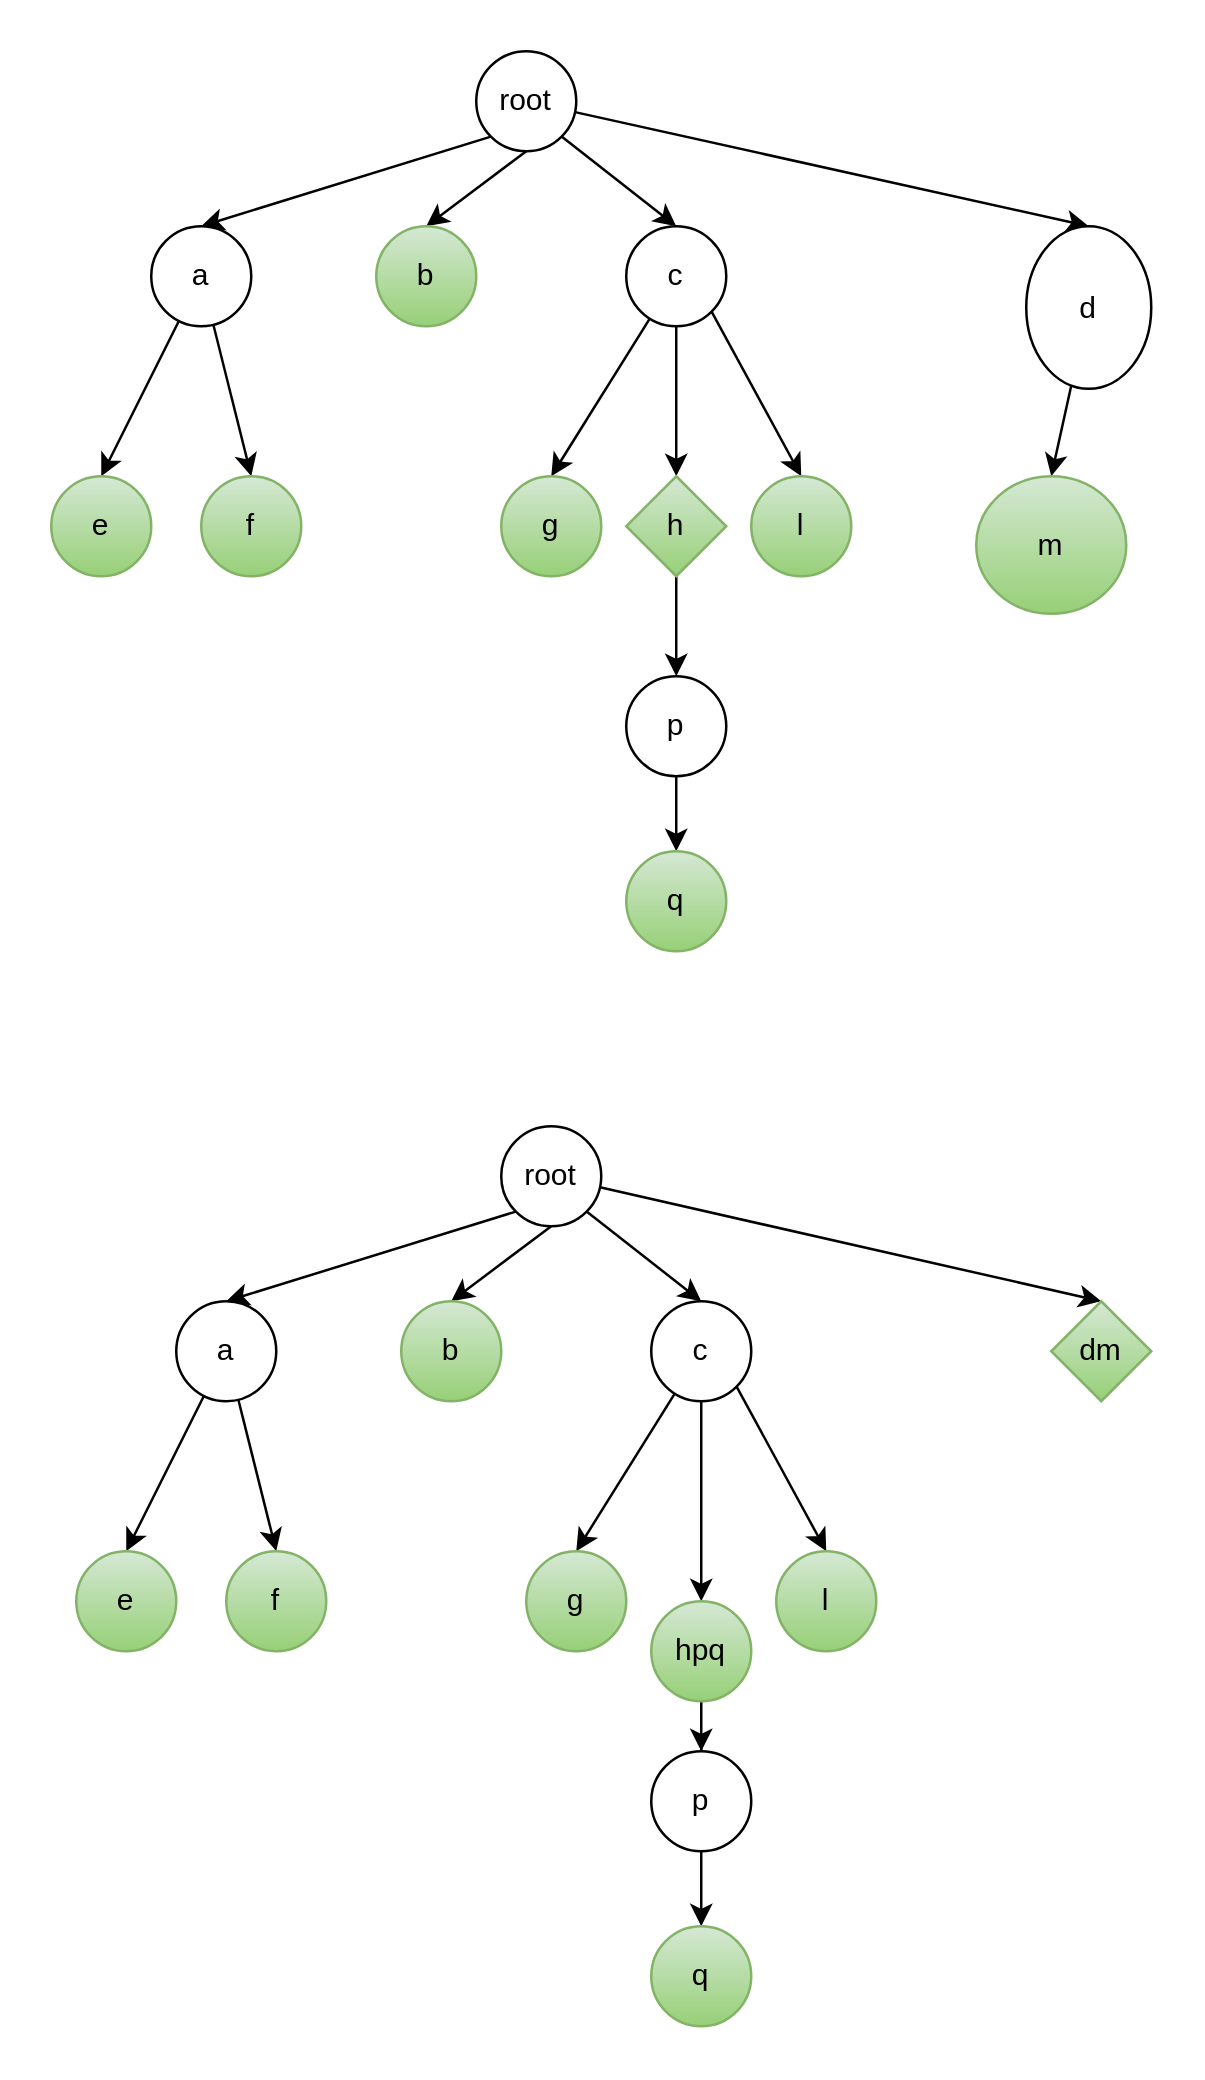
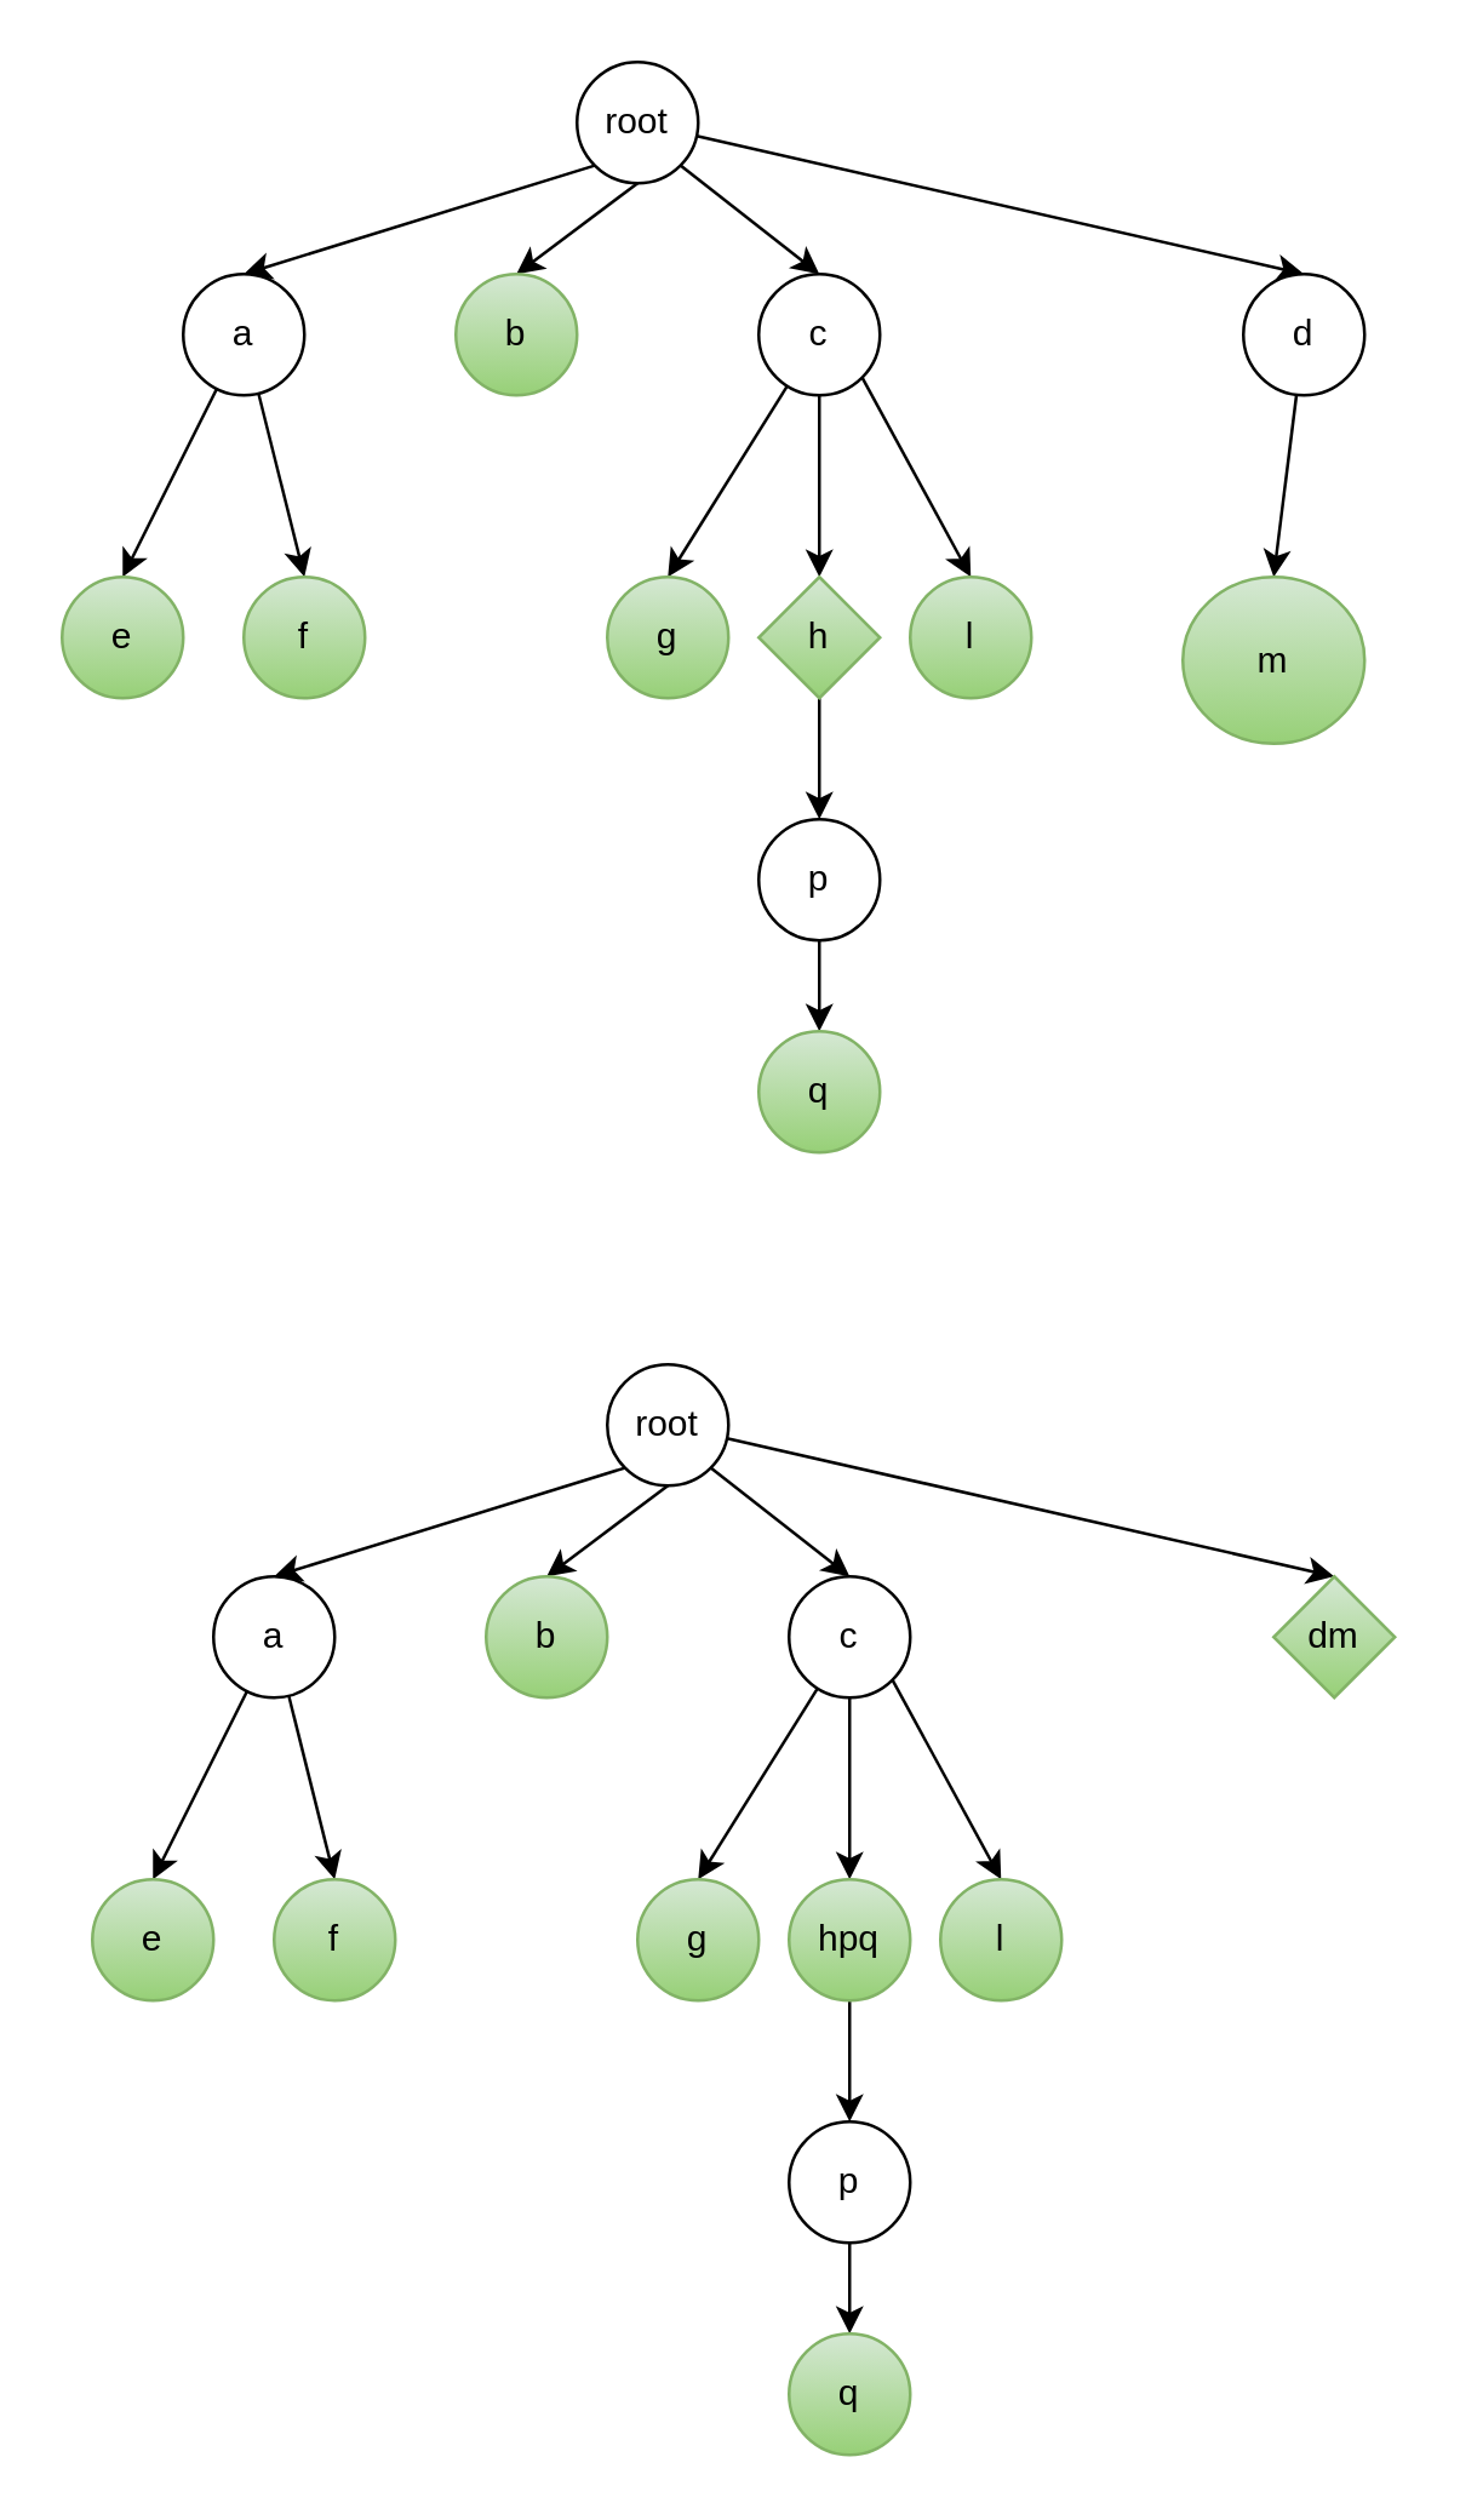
  <mxCell id="0" />
  <mxCell id="1" parent="0" />
  <mxCell id="2" style="rounded=0;orthogonalLoop=1;jettySize=auto;html=1;exitX=0;exitY=1;exitDx=0;exitDy=0;entryX=0.5;entryY=0;entryDx=0;entryDy=0;" edge="1" parent="1" source="6" target="9"><mxGeometry relative="1" as="geometry" /></mxCell>
  <mxCell id="3" style="rounded=0;orthogonalLoop=1;jettySize=auto;html=1;entryX=0.5;entryY=0;entryDx=0;entryDy=0;exitX=0.5;exitY=1;exitDx=0;exitDy=0;" edge="1" parent="1" source="6" target="10"><mxGeometry relative="1" as="geometry" /></mxCell>
  <mxCell id="4" style="rounded=0;orthogonalLoop=1;jettySize=auto;html=1;entryX=0.5;entryY=0;entryDx=0;entryDy=0;exitX=1;exitY=1;exitDx=0;exitDy=0;" edge="1" parent="1" source="6" target="14"><mxGeometry relative="1" as="geometry" /></mxCell>
  <mxCell id="5" style="rounded=0;orthogonalLoop=1;jettySize=auto;html=1;entryX=0.5;entryY=0;entryDx=0;entryDy=0;" edge="1" parent="1" source="6" target="16"><mxGeometry relative="1" as="geometry" /></mxCell>
  <mxCell id="6" value="root" style="ellipse;whiteSpace=wrap;html=1;aspect=fixed;" vertex="1" parent="1"><mxGeometry x="190" y="20" width="40" height="40" as="geometry" /></mxCell>
  <mxCell id="7" style="rounded=0;orthogonalLoop=1;jettySize=auto;html=1;entryX=0.5;entryY=0;entryDx=0;entryDy=0;" edge="1" parent="1" source="9" target="17"><mxGeometry relative="1" as="geometry" /></mxCell>
  <mxCell id="8" style="rounded=0;orthogonalLoop=1;jettySize=auto;html=1;entryX=0.5;entryY=0;entryDx=0;entryDy=0;" edge="1" parent="1" source="9" target="18"><mxGeometry relative="1" as="geometry" /></mxCell>
  <mxCell id="9" value="a" style="ellipse;whiteSpace=wrap;html=1;aspect=fixed;" vertex="1" parent="1"><mxGeometry x="60" y="90" width="40" height="40" as="geometry" /></mxCell>
  <mxCell id="10" value="b" style="ellipse;whiteSpace=wrap;html=1;aspect=fixed;fillColor=#d5e8d4;gradientColor=#97d077;strokeColor=#82b366;" vertex="1" parent="1"><mxGeometry x="150" y="90" width="40" height="40" as="geometry" /></mxCell>
  <mxCell id="11" style="rounded=0;orthogonalLoop=1;jettySize=auto;html=1;entryX=0.5;entryY=0;entryDx=0;entryDy=0;" edge="1" parent="1" source="14" target="19"><mxGeometry relative="1" as="geometry" /></mxCell>
  <mxCell id="12" style="rounded=0;orthogonalLoop=1;jettySize=auto;html=1;entryX=0.5;entryY=0;entryDx=0;entryDy=0;" edge="1" parent="1" source="14" target="21"><mxGeometry relative="1" as="geometry" /></mxCell>
  <mxCell id="13" style="rounded=0;orthogonalLoop=1;jettySize=auto;html=1;exitX=1;exitY=1;exitDx=0;exitDy=0;entryX=0.5;entryY=0;entryDx=0;entryDy=0;" edge="1" parent="1" source="14" target="22"><mxGeometry relative="1" as="geometry" /></mxCell>
  <mxCell id="14" value="c" style="ellipse;whiteSpace=wrap;html=1;aspect=fixed;" vertex="1" parent="1"><mxGeometry x="250" y="90" width="40" height="40" as="geometry" /></mxCell>
  <mxCell id="15" style="rounded=0;orthogonalLoop=1;jettySize=auto;html=1;entryX=0.5;entryY=0;entryDx=0;entryDy=0;" edge="1" parent="1" source="16" target="23"><mxGeometry relative="1" as="geometry" /></mxCell>
- <mxCell id="16" value="d" style="ellipse;whiteSpace=wrap;html=1;aspect=fixed;" vertex="1" parent="1"><mxGeometry x="410" y="90" width="50" height="65" as="geometry" /></mxCell>
+ <mxCell id="16" value="d" style="ellipse;whiteSpace=wrap;html=1;aspect=fixed;" vertex="1" parent="1"><mxGeometry x="410" y="90" width="40" height="40" as="geometry" /></mxCell>
  <mxCell id="17" value="e" style="ellipse;whiteSpace=wrap;html=1;aspect=fixed;fillColor=#d5e8d4;strokeColor=#82b366;gradientColor=#97d077;" vertex="1" parent="1"><mxGeometry x="20" y="190" width="40" height="40" as="geometry" /></mxCell>
  <mxCell id="18" value="f" style="ellipse;whiteSpace=wrap;html=1;aspect=fixed;fillColor=#d5e8d4;gradientColor=#97d077;strokeColor=#82b366;" vertex="1" parent="1"><mxGeometry x="80" y="190" width="40" height="40" as="geometry" /></mxCell>
  <mxCell id="19" value="g" style="ellipse;whiteSpace=wrap;html=1;aspect=fixed;fillColor=#d5e8d4;gradientColor=#97d077;strokeColor=#82b366;" vertex="1" parent="1"><mxGeometry x="200" y="190" width="40" height="40" as="geometry" /></mxCell>
  <mxCell id="20" style="edgeStyle=orthogonalEdgeStyle;rounded=0;orthogonalLoop=1;jettySize=auto;html=1;entryX=0.5;entryY=0;entryDx=0;entryDy=0;" edge="1" parent="1" source="21" target="25"><mxGeometry relative="1" as="geometry" /></mxCell>
  <mxCell id="21" value="h" style="rhombus;whiteSpace=wrap;html=1;aspect=fixed;fillColor=#d5e8d4;gradientColor=#97d077;strokeColor=#82b366;" vertex="1" parent="1"><mxGeometry x="250" y="190" width="40" height="40" as="geometry" /></mxCell>
  <mxCell id="22" value="l" style="ellipse;whiteSpace=wrap;html=1;aspect=fixed;fillColor=#d5e8d4;gradientColor=#97d077;strokeColor=#82b366;" vertex="1" parent="1"><mxGeometry x="300" y="190" width="40" height="40" as="geometry" /></mxCell>
  <mxCell id="23" value="m" style="ellipse;whiteSpace=wrap;html=1;aspect=fixed;fillColor=#d5e8d4;gradientColor=#97d077;strokeColor=#82b366;" vertex="1" parent="1"><mxGeometry x="390" y="190" width="60" height="55" as="geometry" /></mxCell>
  <mxCell id="24" style="rounded=0;orthogonalLoop=1;jettySize=auto;html=1;entryX=0.5;entryY=0;entryDx=0;entryDy=0;" edge="1" parent="1" source="25" target="26"><mxGeometry relative="1" as="geometry" /></mxCell>
  <mxCell id="25" value="p" style="ellipse;whiteSpace=wrap;html=1;aspect=fixed;" vertex="1" parent="1"><mxGeometry x="250" y="270" width="40" height="40" as="geometry" /></mxCell>
  <mxCell id="26" value="q" style="ellipse;whiteSpace=wrap;html=1;aspect=fixed;fillColor=#d5e8d4;gradientColor=#97d077;strokeColor=#82b366;" vertex="1" parent="1"><mxGeometry x="250" y="340" width="40" height="40" as="geometry" /></mxCell>
  <mxCell id="27" style="rounded=0;orthogonalLoop=1;jettySize=auto;html=1;exitX=0;exitY=1;exitDx=0;exitDy=0;entryX=0.5;entryY=0;entryDx=0;entryDy=0;" edge="1" parent="1" source="31" target="34"><mxGeometry relative="1" as="geometry" /></mxCell>
  <mxCell id="28" style="rounded=0;orthogonalLoop=1;jettySize=auto;html=1;entryX=0.5;entryY=0;entryDx=0;entryDy=0;exitX=0.5;exitY=1;exitDx=0;exitDy=0;" edge="1" parent="1" source="31" target="35"><mxGeometry relative="1" as="geometry" /></mxCell>
  <mxCell id="29" style="rounded=0;orthogonalLoop=1;jettySize=auto;html=1;entryX=0.5;entryY=0;entryDx=0;entryDy=0;exitX=1;exitY=1;exitDx=0;exitDy=0;" edge="1" parent="1" source="31" target="39"><mxGeometry relative="1" as="geometry" /></mxCell>
  <mxCell id="30" style="rounded=0;orthogonalLoop=1;jettySize=auto;html=1;entryX=0.5;entryY=0;entryDx=0;entryDy=0;" edge="1" parent="1" source="31" target="40"><mxGeometry relative="1" as="geometry" /></mxCell>
  <mxCell id="31" value="root" style="ellipse;whiteSpace=wrap;html=1;aspect=fixed;" vertex="1" parent="1"><mxGeometry x="200" y="450" width="40" height="40" as="geometry" /></mxCell>
  <mxCell id="32" style="rounded=0;orthogonalLoop=1;jettySize=auto;html=1;entryX=0.5;entryY=0;entryDx=0;entryDy=0;" edge="1" parent="1" source="34" target="41"><mxGeometry relative="1" as="geometry" /></mxCell>
  <mxCell id="33" style="rounded=0;orthogonalLoop=1;jettySize=auto;html=1;entryX=0.5;entryY=0;entryDx=0;entryDy=0;" edge="1" parent="1" source="34" target="42"><mxGeometry relative="1" as="geometry" /></mxCell>
  <mxCell id="34" value="a" style="ellipse;whiteSpace=wrap;html=1;aspect=fixed;" vertex="1" parent="1"><mxGeometry x="70" y="520" width="40" height="40" as="geometry" /></mxCell>
  <mxCell id="35" value="b" style="ellipse;whiteSpace=wrap;html=1;aspect=fixed;fillColor=#d5e8d4;gradientColor=#97d077;strokeColor=#82b366;" vertex="1" parent="1"><mxGeometry x="160" y="520" width="40" height="40" as="geometry" /></mxCell>
  <mxCell id="36" style="rounded=0;orthogonalLoop=1;jettySize=auto;html=1;entryX=0.5;entryY=0;entryDx=0;entryDy=0;" edge="1" parent="1" source="39" target="43"><mxGeometry relative="1" as="geometry" /></mxCell>
  <mxCell id="37" style="rounded=0;orthogonalLoop=1;jettySize=auto;html=1;entryX=0.5;entryY=0;entryDx=0;entryDy=0;" edge="1" parent="1" source="39" target="45"><mxGeometry relative="1" as="geometry" /></mxCell>
  <mxCell id="38" style="rounded=0;orthogonalLoop=1;jettySize=auto;html=1;exitX=1;exitY=1;exitDx=0;exitDy=0;entryX=0.5;entryY=0;entryDx=0;entryDy=0;" edge="1" parent="1" source="39" target="46"><mxGeometry relative="1" as="geometry" /></mxCell>
  <mxCell id="39" value="c" style="ellipse;whiteSpace=wrap;html=1;aspect=fixed;" vertex="1" parent="1"><mxGeometry x="260" y="520" width="40" height="40" as="geometry" /></mxCell>
  <mxCell id="40" value="dm" style="rhombus;whiteSpace=wrap;html=1;aspect=fixed;fillColor=#d5e8d4;gradientColor=#97d077;strokeColor=#82b366;" vertex="1" parent="1"><mxGeometry x="420" y="520" width="40" height="40" as="geometry" /></mxCell>
  <mxCell id="41" value="e" style="ellipse;whiteSpace=wrap;html=1;aspect=fixed;fillColor=#d5e8d4;strokeColor=#82b366;gradientColor=#97d077;" vertex="1" parent="1"><mxGeometry x="30" y="620" width="40" height="40" as="geometry" /></mxCell>
  <mxCell id="42" value="f" style="ellipse;whiteSpace=wrap;html=1;aspect=fixed;fillColor=#d5e8d4;gradientColor=#97d077;strokeColor=#82b366;" vertex="1" parent="1"><mxGeometry x="90" y="620" width="40" height="40" as="geometry" /></mxCell>
  <mxCell id="43" value="g" style="ellipse;whiteSpace=wrap;html=1;aspect=fixed;fillColor=#d5e8d4;gradientColor=#97d077;strokeColor=#82b366;" vertex="1" parent="1"><mxGeometry x="210" y="620" width="40" height="40" as="geometry" /></mxCell>
  <mxCell id="44" style="edgeStyle=orthogonalEdgeStyle;rounded=0;orthogonalLoop=1;jettySize=auto;html=1;entryX=0.5;entryY=0;entryDx=0;entryDy=0;" edge="1" parent="1" source="45" target="48"><mxGeometry relative="1" as="geometry" /></mxCell>
- <mxCell id="45" value="hpq" style="ellipse;whiteSpace=wrap;html=1;aspect=fixed;fillColor=#d5e8d4;gradientColor=#97d077;strokeColor=#82b366;" vertex="1" parent="1"><mxGeometry x="260" y="640" width="40" height="40" as="geometry" /></mxCell>
+ <mxCell id="45" value="hpq" style="ellipse;whiteSpace=wrap;html=1;aspect=fixed;fillColor=#d5e8d4;gradientColor=#97d077;strokeColor=#82b366;" vertex="1" parent="1"><mxGeometry x="260" y="620" width="40" height="40" as="geometry" /></mxCell>
  <mxCell id="46" value="l" style="ellipse;whiteSpace=wrap;html=1;aspect=fixed;fillColor=#d5e8d4;gradientColor=#97d077;strokeColor=#82b366;" vertex="1" parent="1"><mxGeometry x="310" y="620" width="40" height="40" as="geometry" /></mxCell>
  <mxCell id="47" style="rounded=0;orthogonalLoop=1;jettySize=auto;html=1;entryX=0.5;entryY=0;entryDx=0;entryDy=0;" edge="1" parent="1" source="48" target="49"><mxGeometry relative="1" as="geometry" /></mxCell>
  <mxCell id="48" value="p" style="ellipse;whiteSpace=wrap;html=1;aspect=fixed;" vertex="1" parent="1"><mxGeometry x="260" y="700" width="40" height="40" as="geometry" /></mxCell>
  <mxCell id="49" value="q" style="ellipse;whiteSpace=wrap;html=1;aspect=fixed;fillColor=#d5e8d4;gradientColor=#97d077;strokeColor=#82b366;" vertex="1" parent="1"><mxGeometry x="260" y="770" width="40" height="40" as="geometry" /></mxCell>
